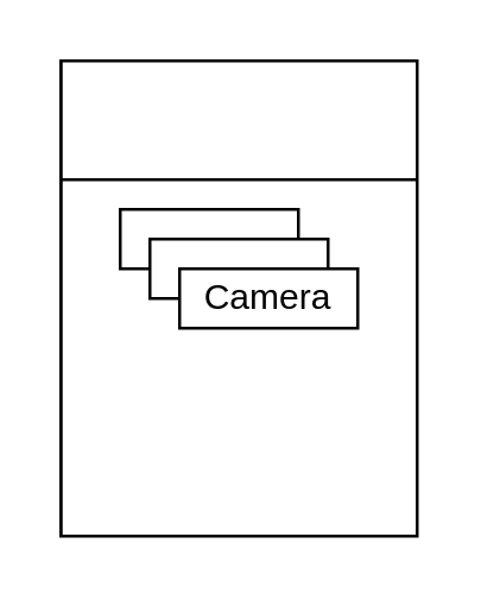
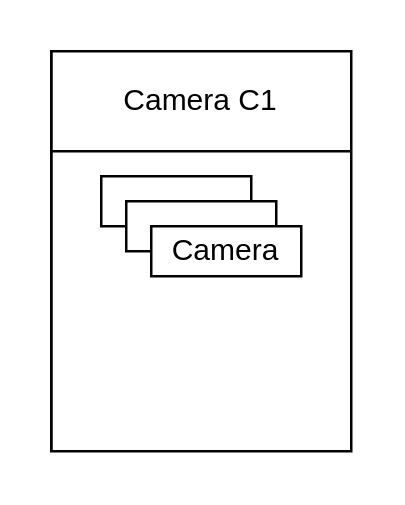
  <mxCell id="0" />
  <mxCell id="1" parent="0" />
  <mxCell id="2" value="" style="shape=internalStorage;whiteSpace=wrap;html=1;backgroundOutline=1;fillColor=none;dx=0;dy=40;" vertex="1" parent="1"><mxGeometry x="20" y="20" width="120" height="160" as="geometry" /></mxCell>
+ <mxCell id="3" value="Camera C1" style="text;html=1;strokeColor=none;fillColor=none;align=center;verticalAlign=middle;whiteSpace=wrap;rounded=0;" vertex="1" parent="1"><mxGeometry x="45" y="30" width="70" height="20" as="geometry" /></mxCell>
  <mxCell id="4" value="" style="rounded=0;whiteSpace=wrap;html=1;fillColor=none;" vertex="1" parent="1"><mxGeometry x="40" y="70" width="60" height="20" as="geometry" /></mxCell>
  <mxCell id="5" value="" style="rounded=0;whiteSpace=wrap;html=1;" vertex="1" parent="1"><mxGeometry x="50" y="80" width="60" height="20" as="geometry" /></mxCell>
  <mxCell id="6" value="Camera" style="rounded=0;whiteSpace=wrap;html=1;" vertex="1" parent="1"><mxGeometry x="60" y="90" width="60" height="20" as="geometry" /></mxCell>
